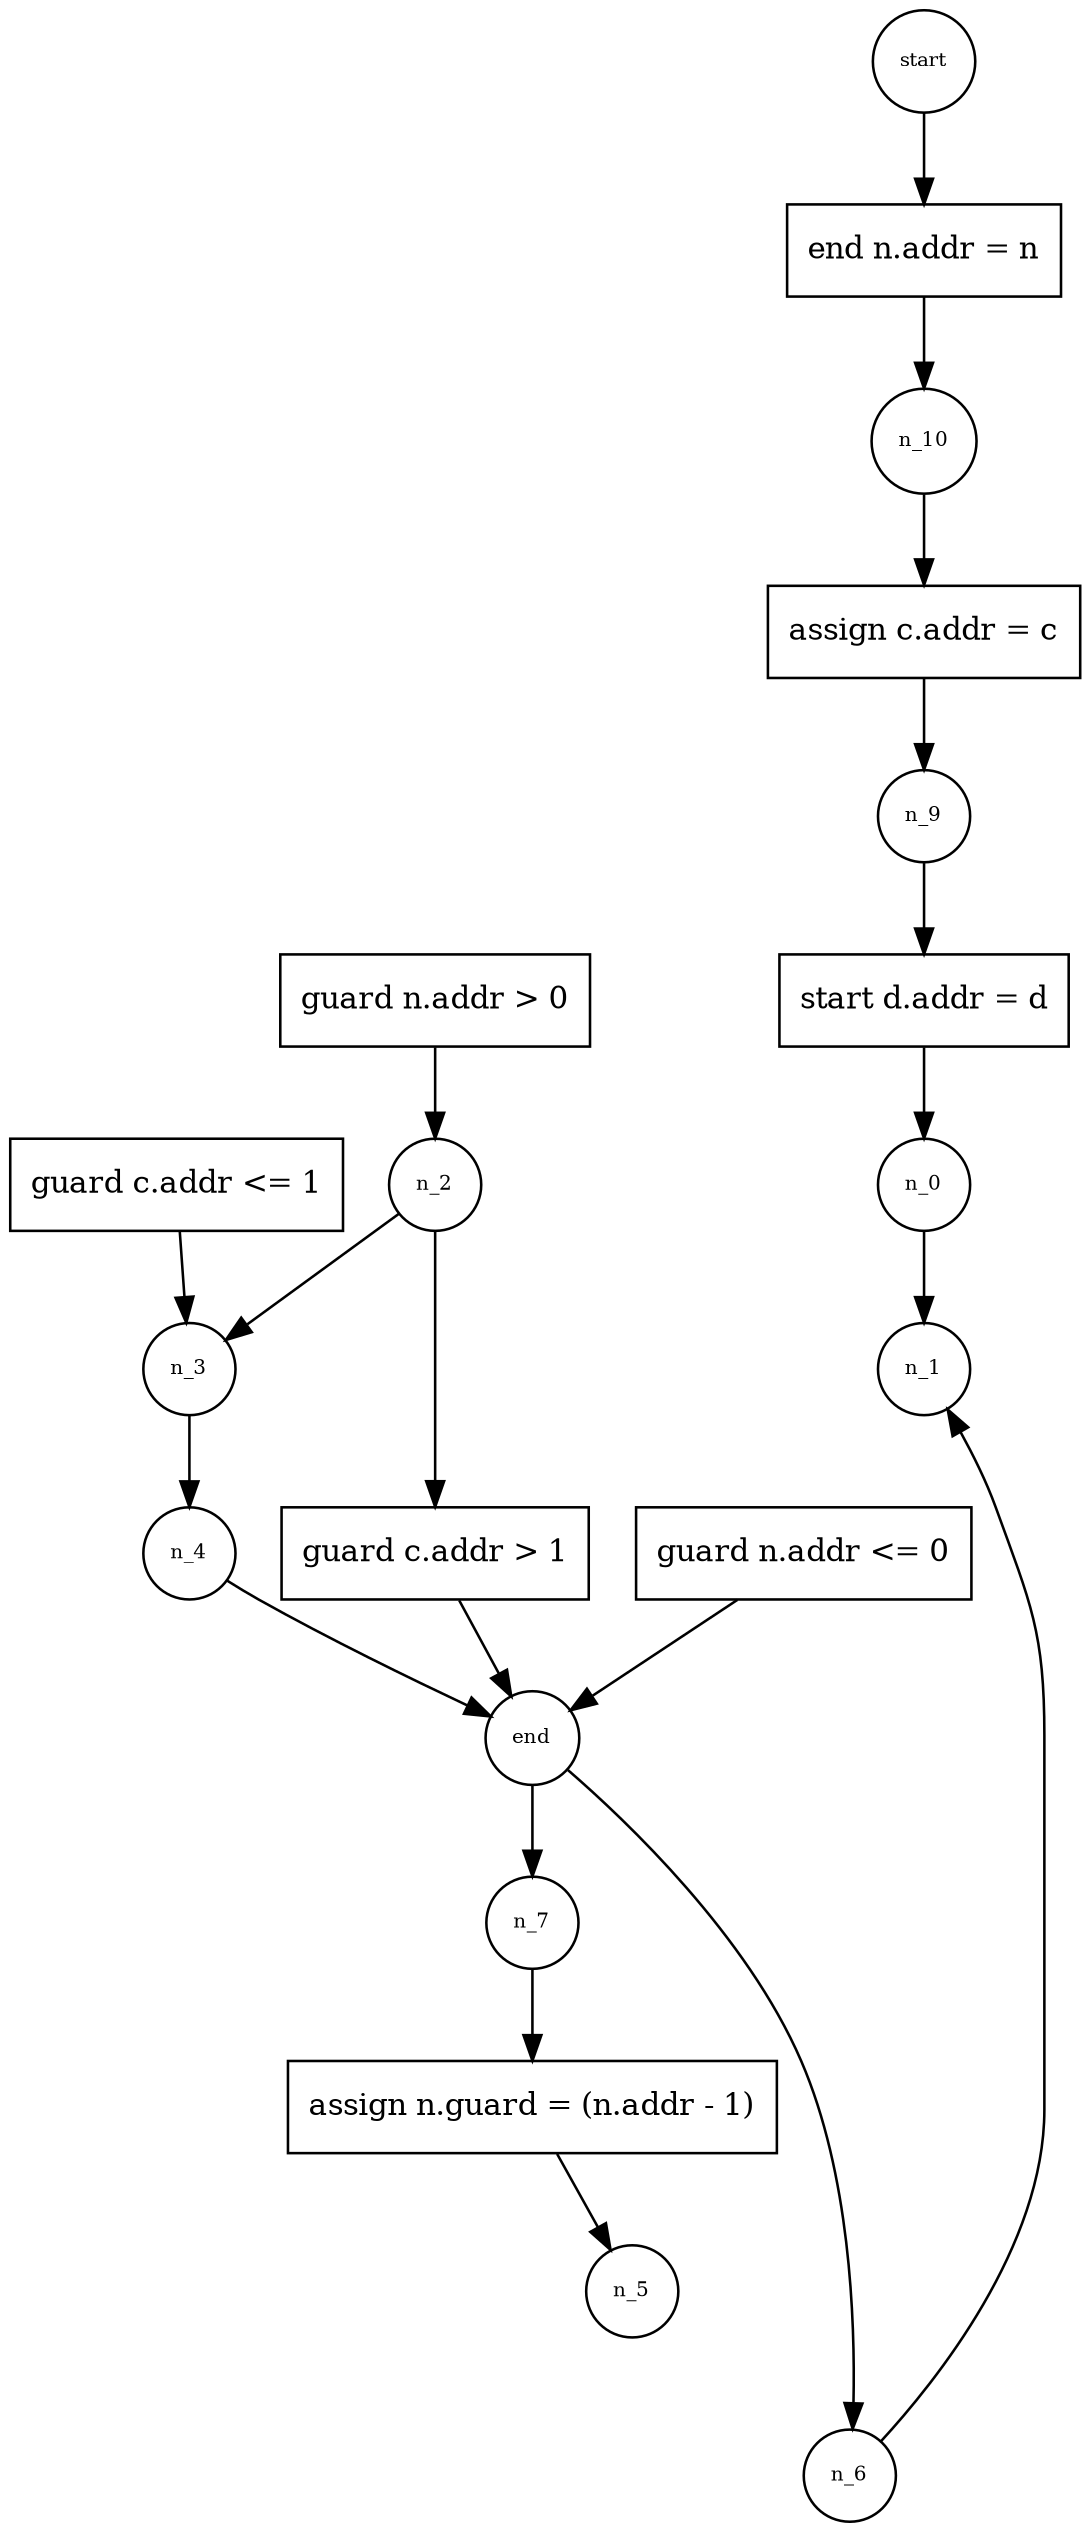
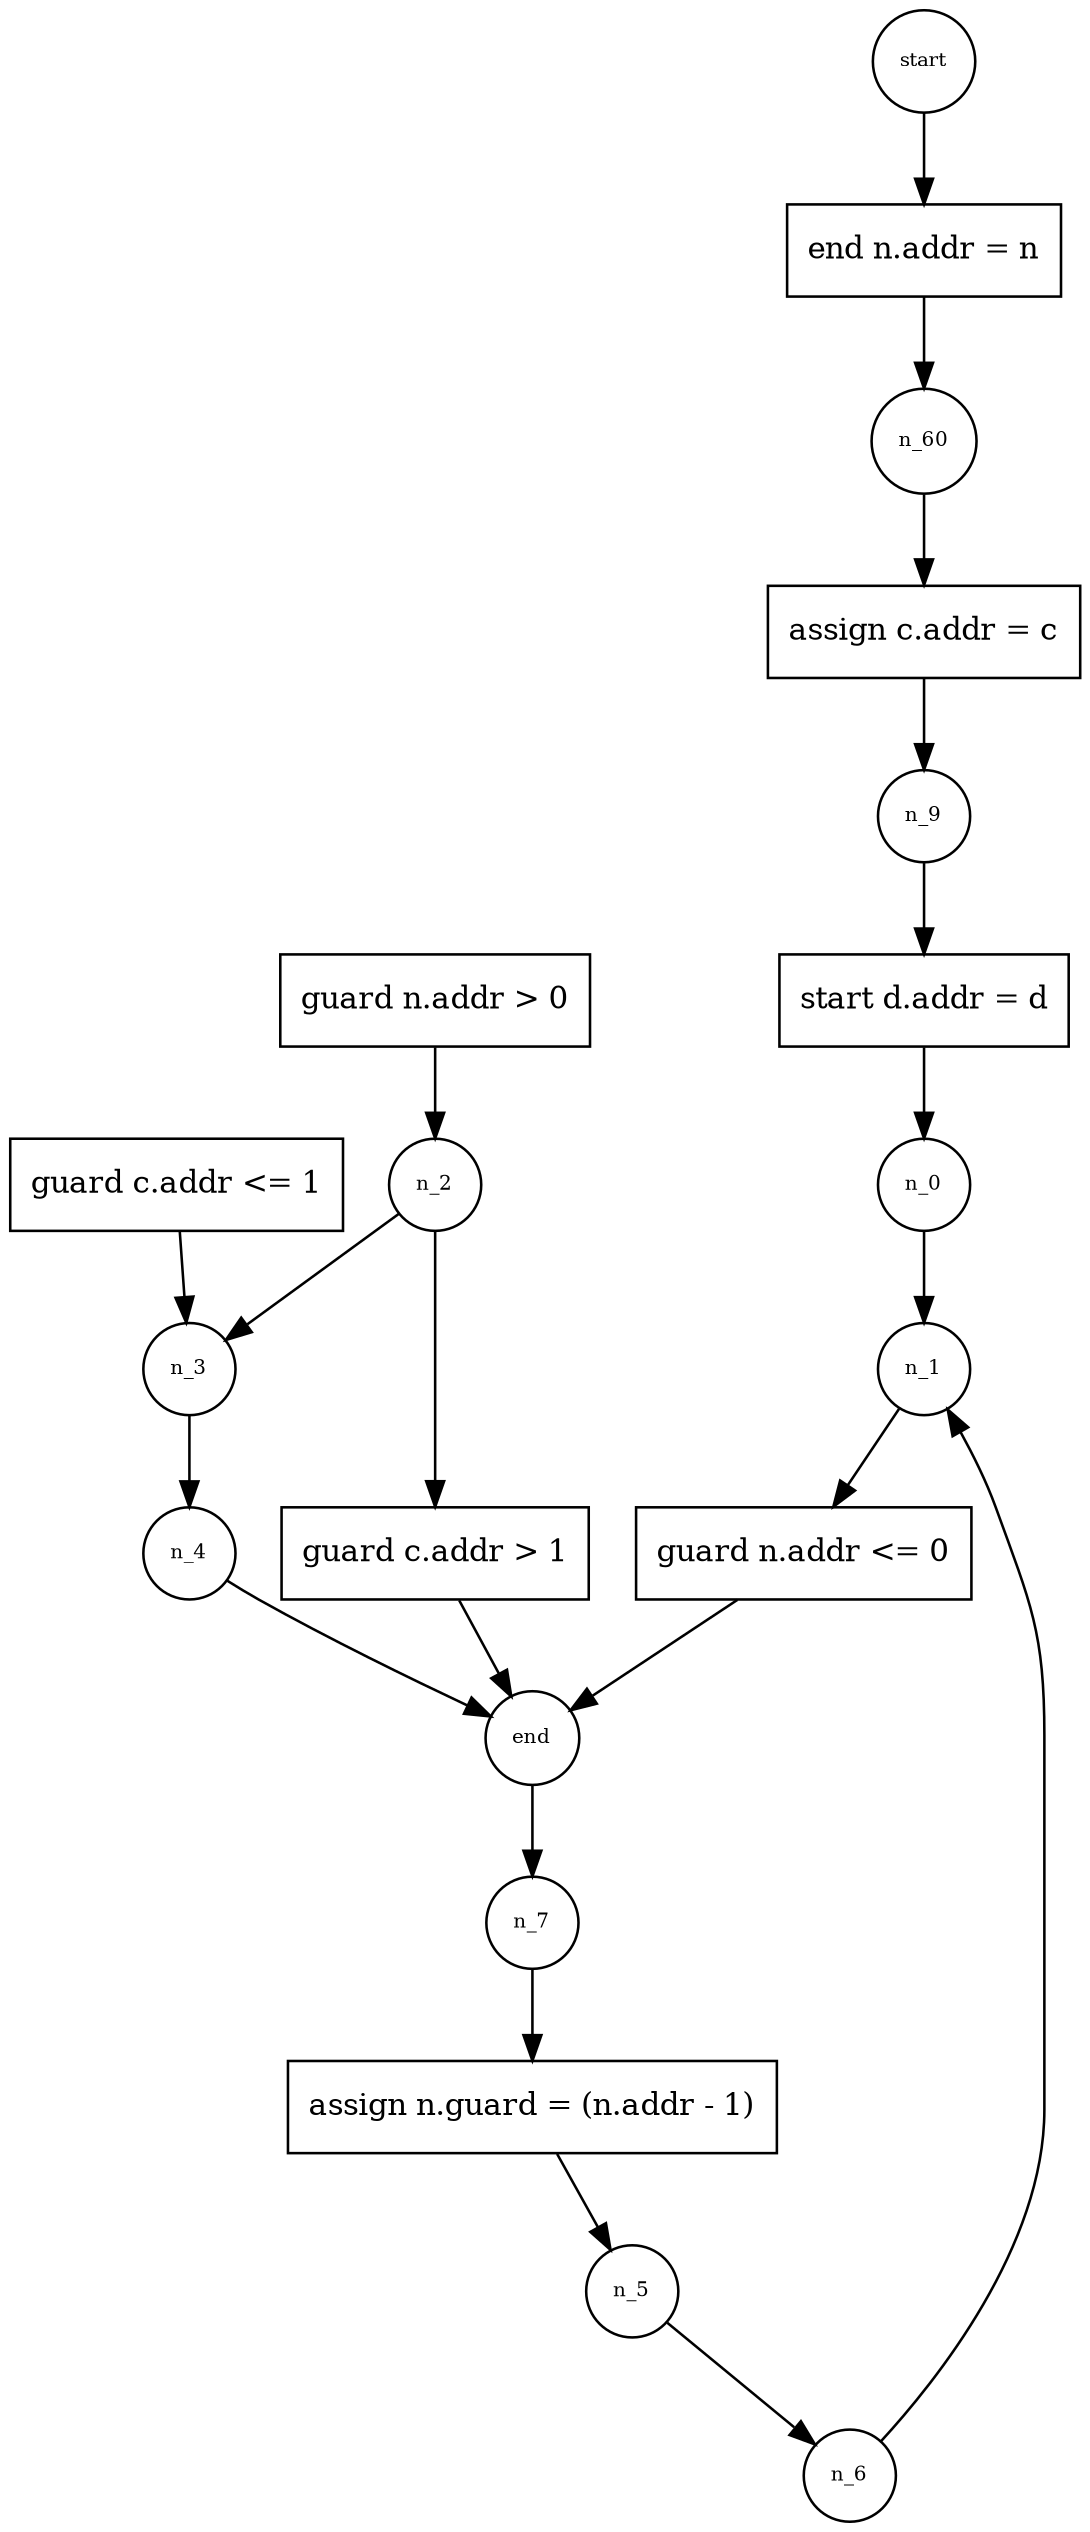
  digraph {
    node [fontsize=8 shape=circle]
    n_0
    n_1
    n3 [fontsize=12 label="guard n.addr <= 0" shape=box]
    n4 [fontsize=12 label="guard n.addr > 0" shape=box]
    n_2
    n6 [label=end]
    n7 [fontsize=12 label="guard c.addr > 1" shape=box]
    n_3
    n9 [fontsize=12 label="guard c.addr <= 1" shape=box]
    n_7
    n_4
    n12 [fontsize=12 label="assign n.guard = (n.addr - 1)" shape=box]
    n_5
    n_6
    n15 [fontsize=12 label="start d.addr = d" shape=box]
    n_9
    n17 [fontsize=12 label="assign c.addr = c" shape=box]
-   n_10
+   n_10 [label=n_60]
    n19 [label=start]
    n20 [fontsize=12 label="end n.addr = n" shape=box]
    n_0 -> n_1
+   n_1 -> n3
    n3 -> n6
    n4 -> n_2
    n_2 -> n7
    n_2 -> n_3
    n6 -> n_7
    n7 -> n6
    n_3 -> n_4
    n9 -> n_3
    n_7 -> n12
    n_4 -> n6
    n12 -> n_5
-   n6 -> n_6
+   n_5 -> n_6
    n_6 -> n_1
    n15 -> n_0
    n_9 -> n15
    n17 -> n_9
    n_10 -> n17
    n19 -> n20
    n20 -> n_10
  }
